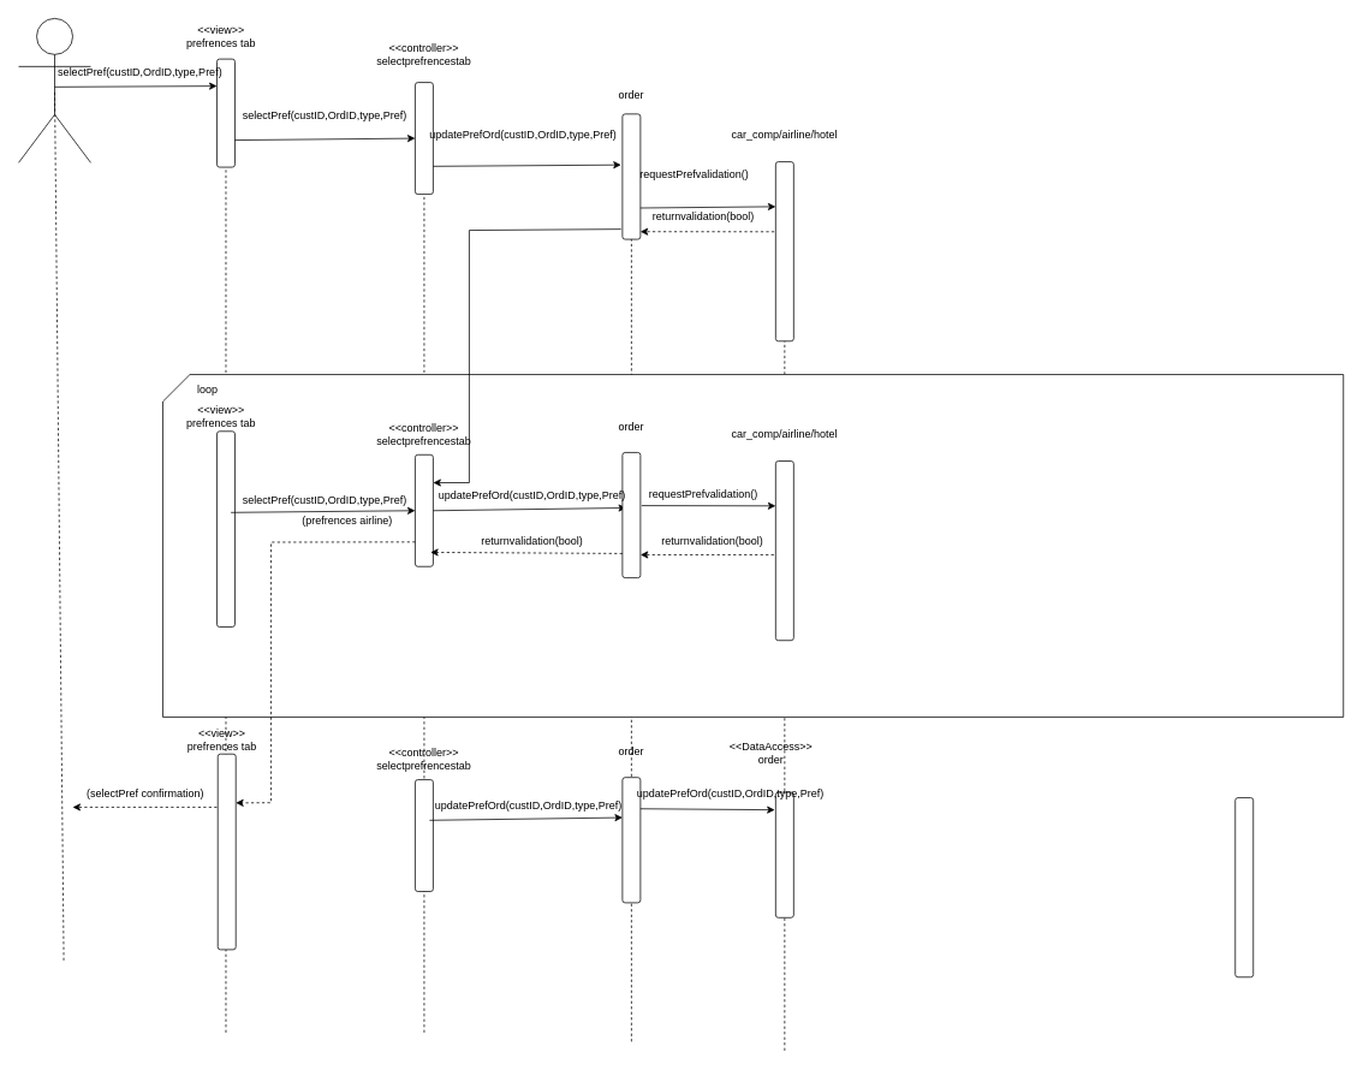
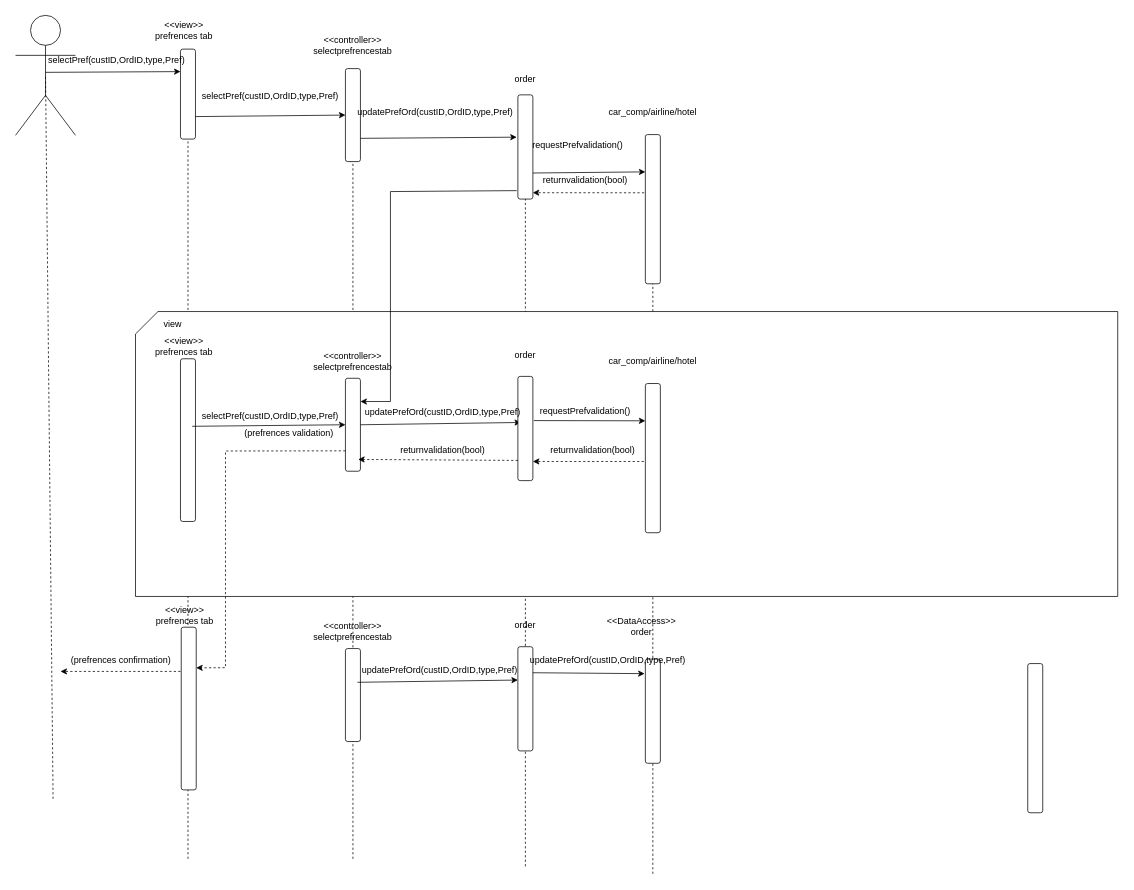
  <mxCell id="0" />
  <mxCell id="1" parent="0" />
  <mxCell id="2" value="" style="shape=umlActor;verticalLabelPosition=bottom;verticalAlign=top;html=1;outlineConnect=0;" parent="1" vertex="1"><mxGeometry x="20" y="20" width="80" height="160" as="geometry" /></mxCell>
  <mxCell id="3" value="" style="rounded=1;whiteSpace=wrap;html=1;direction=south;" parent="1" vertex="1"><mxGeometry x="240" y="65" width="20" height="120" as="geometry" /></mxCell>
  <mxCell id="4" value="" style="rounded=1;whiteSpace=wrap;html=1;direction=south;" parent="1" vertex="1"><mxGeometry x="460" y="91" width="20" height="124" as="geometry" /></mxCell>
  <mxCell id="5" value="" style="rounded=1;whiteSpace=wrap;html=1;direction=south;" parent="1" vertex="1"><mxGeometry x="690" y="126" width="20" height="139" as="geometry" /></mxCell>
  <mxCell id="6" value="" style="rounded=1;whiteSpace=wrap;html=1;direction=south;" parent="1" vertex="1"><mxGeometry x="860" y="179" width="20" height="199" as="geometry" /></mxCell>
  <mxCell id="7" value="&amp;lt;&amp;lt;view&amp;gt;&amp;gt;&lt;div&gt;prefrences tab&lt;/div&gt;" style="text;html=1;align=center;verticalAlign=middle;whiteSpace=wrap;rounded=0;" parent="1" vertex="1"><mxGeometry x="170" y="25" width="150" height="30" as="geometry" /></mxCell>
  <mxCell id="8" value="&amp;lt;&amp;lt;controller&amp;gt;&amp;gt;&lt;div&gt;selectprefrencestab&lt;/div&gt;" style="text;html=1;align=center;verticalAlign=middle;whiteSpace=wrap;rounded=0;" parent="1" vertex="1"><mxGeometry x="440" y="45" width="60" height="30" as="geometry" /></mxCell>
  <mxCell id="9" value="order" style="text;html=1;align=center;verticalAlign=middle;whiteSpace=wrap;rounded=0;" parent="1" vertex="1"><mxGeometry x="670" y="91" width="60" height="30" as="geometry" /></mxCell>
  <mxCell id="10" value="car_comp/airline/hotel" style="text;html=1;align=center;verticalAlign=middle;whiteSpace=wrap;rounded=0;" parent="1" vertex="1"><mxGeometry x="840" y="135" width="60" height="30" as="geometry" /></mxCell>
  <mxCell id="11" value="" style="endArrow=none;dashed=1;html=1;rounded=0;entryX=0.5;entryY=0.5;entryDx=0;entryDy=0;entryPerimeter=0;" parent="1" target="2" edge="1"><mxGeometry width="50" height="50" relative="1" as="geometry"><mxPoint x="70" y="1065" as="sourcePoint" /><mxPoint x="470" y="195" as="targetPoint" /><Array as="points"><mxPoint x="70" y="1055" /></Array></mxGeometry></mxCell>
  <mxCell id="12" value="" style="endArrow=none;dashed=1;html=1;rounded=0;entryX=1;entryY=0.5;entryDx=0;entryDy=0;" parent="1" target="3" edge="1"><mxGeometry width="50" height="50" relative="1" as="geometry"><mxPoint x="250" y="1145" as="sourcePoint" /><mxPoint x="249.5" y="175" as="targetPoint" /></mxGeometry></mxCell>
  <mxCell id="13" value="" style="endArrow=none;dashed=1;html=1;rounded=0;entryX=1;entryY=0.5;entryDx=0;entryDy=0;" parent="1" target="4" edge="1"><mxGeometry width="50" height="50" relative="1" as="geometry"><mxPoint x="470" y="1145" as="sourcePoint" /><mxPoint x="470" y="204" as="targetPoint" /></mxGeometry></mxCell>
  <mxCell id="14" value="" style="endArrow=none;dashed=1;html=1;rounded=0;entryX=1;entryY=0.5;entryDx=0;entryDy=0;" parent="1" target="5" edge="1"><mxGeometry width="50" height="50" relative="1" as="geometry"><mxPoint x="700" y="1155" as="sourcePoint" /><mxPoint x="700" y="266" as="targetPoint" /></mxGeometry></mxCell>
  <mxCell id="15" value="" style="endArrow=none;dashed=1;html=1;rounded=0;entryX=1;entryY=0.5;entryDx=0;entryDy=0;" parent="1" target="6" edge="1"><mxGeometry width="50" height="50" relative="1" as="geometry"><mxPoint x="870" y="1165" as="sourcePoint" /><mxPoint x="870" y="340" as="targetPoint" /></mxGeometry></mxCell>
  <mxCell id="16" value="" style="endArrow=classic;html=1;rounded=0;exitX=0.5;exitY=0.5;exitDx=0;exitDy=0;exitPerimeter=0;entryX=0.25;entryY=1;entryDx=0;entryDy=0;" parent="1" target="3" edge="1"><mxGeometry width="50" height="50" relative="1" as="geometry"><mxPoint x="60" y="96" as="sourcePoint" /><mxPoint x="240" y="123" as="targetPoint" /></mxGeometry></mxCell>
  <mxCell id="17" value="selectPref(custID,OrdID,type,Pref)" style="text;html=1;align=center;verticalAlign=middle;whiteSpace=wrap;rounded=0;" parent="1" vertex="1"><mxGeometry x="125" y="65" width="60" height="30" as="geometry" /></mxCell>
  <mxCell id="18" value="" style="endArrow=classic;html=1;rounded=0;exitX=0.75;exitY=0;exitDx=0;exitDy=0;entryX=0.5;entryY=1;entryDx=0;entryDy=0;" parent="1" source="3" target="4" edge="1"><mxGeometry width="50" height="50" relative="1" as="geometry"><mxPoint x="310" y="425" as="sourcePoint" /><mxPoint x="380" y="140" as="targetPoint" /></mxGeometry></mxCell>
  <mxCell id="19" value="selectPref(custID,OrdID,type,Pref)" style="text;html=1;align=center;verticalAlign=middle;whiteSpace=wrap;rounded=0;" parent="1" vertex="1"><mxGeometry x="330" y="113" width="60" height="30" as="geometry" /></mxCell>
  <mxCell id="20" value="" style="endArrow=classic;html=1;rounded=0;exitX=0.75;exitY=0;exitDx=0;exitDy=0;entryX=0.406;entryY=1.079;entryDx=0;entryDy=0;entryPerimeter=0;" parent="1" source="4" target="5" edge="1"><mxGeometry width="50" height="50" relative="1" as="geometry"><mxPoint x="500" y="435" as="sourcePoint" /><mxPoint x="550" y="385" as="targetPoint" /></mxGeometry></mxCell>
  <mxCell id="21" value="updatePrefOrd(custID,OrdID,type,Pref)" style="text;html=1;align=center;verticalAlign=middle;whiteSpace=wrap;rounded=0;" parent="1" vertex="1"><mxGeometry x="550" y="135" width="60" height="30" as="geometry" /></mxCell>
  <mxCell id="22" value="" style="endArrow=classic;html=1;rounded=0;exitX=0.75;exitY=0;exitDx=0;exitDy=0;entryX=0.25;entryY=1;entryDx=0;entryDy=0;" parent="1" source="5" target="6" edge="1"><mxGeometry width="50" height="50" relative="1" as="geometry"><mxPoint x="340" y="435" as="sourcePoint" /><mxPoint x="390" y="385" as="targetPoint" /></mxGeometry></mxCell>
  <mxCell id="23" value="requestPrefvalidation()" style="text;html=1;align=center;verticalAlign=middle;whiteSpace=wrap;rounded=0;" parent="1" vertex="1"><mxGeometry x="740" y="179" width="60" height="30" as="geometry" /></mxCell>
  <mxCell id="24" value="" style="html=1;labelBackgroundColor=#ffffff;startArrow=none;startFill=0;startSize=6;endArrow=classic;endFill=1;endSize=6;jettySize=auto;orthogonalLoop=1;strokeWidth=1;dashed=1;fontSize=14;rounded=0;exitX=0.39;exitY=1.079;exitDx=0;exitDy=0;exitPerimeter=0;entryX=0.939;entryY=0.007;entryDx=0;entryDy=0;entryPerimeter=0;" parent="1" source="6" target="5" edge="1"><mxGeometry width="60" height="60" relative="1" as="geometry"><mxPoint x="480" y="425" as="sourcePoint" /><mxPoint x="540" y="365" as="targetPoint" /></mxGeometry></mxCell>
  <mxCell id="25" value="returnvalidation(bool)" style="text;html=1;align=center;verticalAlign=middle;whiteSpace=wrap;rounded=0;" parent="1" vertex="1"><mxGeometry x="750" y="225" width="60" height="30" as="geometry" /></mxCell>
  <mxCell id="26" value="" style="shape=card;whiteSpace=wrap;html=1;" parent="1" vertex="1"><mxGeometry x="180" y="415" width="1310" height="380" as="geometry" /></mxCell>
  <mxCell id="27" value="" style="rounded=1;whiteSpace=wrap;html=1;direction=south;" parent="1" vertex="1"><mxGeometry x="240" y="478" width="20" height="217" as="geometry" /></mxCell>
  <mxCell id="28" value="" style="endArrow=classic;html=1;rounded=0;exitX=0.415;exitY=0.221;exitDx=0;exitDy=0;entryX=0.5;entryY=1;entryDx=0;entryDy=0;exitPerimeter=0;" parent="1" source="27" target="31" edge="1"><mxGeometry width="50" height="50" relative="1" as="geometry"><mxPoint x="310" y="838" as="sourcePoint" /><mxPoint x="380" y="553" as="targetPoint" /></mxGeometry></mxCell>
  <mxCell id="29" value="&amp;lt;&amp;lt;view&amp;gt;&amp;gt;&lt;div&gt;prefrences tab&lt;/div&gt;" style="text;html=1;align=center;verticalAlign=middle;whiteSpace=wrap;rounded=0;" parent="1" vertex="1"><mxGeometry x="170" y="447" width="150" height="30" as="geometry" /></mxCell>
  <mxCell id="30" value="&amp;lt;&amp;lt;controller&amp;gt;&amp;gt;&lt;div&gt;selectprefrencestab&lt;/div&gt;" style="text;html=1;align=center;verticalAlign=middle;whiteSpace=wrap;rounded=0;" parent="1" vertex="1"><mxGeometry x="440" y="466.5" width="60" height="30" as="geometry" /></mxCell>
  <mxCell id="31" value="" style="rounded=1;whiteSpace=wrap;html=1;direction=south;" parent="1" vertex="1"><mxGeometry x="460" y="504" width="20" height="124" as="geometry" /></mxCell>
  <mxCell id="32" value="" style="endArrow=classic;html=1;rounded=0;exitX=0.5;exitY=0;exitDx=0;exitDy=0;entryX=0.442;entryY=0.793;entryDx=0;entryDy=0;entryPerimeter=0;" parent="1" source="31" target="33" edge="1"><mxGeometry width="50" height="50" relative="1" as="geometry"><mxPoint x="500" y="795" as="sourcePoint" /><mxPoint x="688" y="505" as="targetPoint" /></mxGeometry></mxCell>
  <mxCell id="33" value="" style="rounded=1;whiteSpace=wrap;html=1;direction=south;" parent="1" vertex="1"><mxGeometry x="690" y="501.5" width="20" height="139" as="geometry" /></mxCell>
  <mxCell id="34" value="" style="endArrow=classic;html=1;rounded=0;exitX=0.424;exitY=-0.064;exitDx=0;exitDy=0;entryX=0.25;entryY=1;entryDx=0;entryDy=0;exitPerimeter=0;" parent="1" source="33" target="35" edge="1"><mxGeometry width="50" height="50" relative="1" as="geometry"><mxPoint x="340" y="795" as="sourcePoint" /><mxPoint x="390" y="745" as="targetPoint" /></mxGeometry></mxCell>
  <mxCell id="35" value="" style="rounded=1;whiteSpace=wrap;html=1;direction=south;" parent="1" vertex="1"><mxGeometry x="860" y="511" width="20" height="199" as="geometry" /></mxCell>
  <mxCell id="36" value="order" style="text;html=1;align=center;verticalAlign=middle;whiteSpace=wrap;rounded=0;" parent="1" vertex="1"><mxGeometry x="670" y="458" width="60" height="30" as="geometry" /></mxCell>
  <mxCell id="37" value="car_comp/airline/hotel" style="text;html=1;align=center;verticalAlign=middle;whiteSpace=wrap;rounded=0;" parent="1" vertex="1"><mxGeometry x="840" y="466.5" width="60" height="30" as="geometry" /></mxCell>
- <mxCell id="38" value="loop" style="text;html=1;align=center;verticalAlign=middle;whiteSpace=wrap;rounded=0;" parent="1" vertex="1"><mxGeometry x="200" y="417" width="60" height="30" as="geometry" /></mxCell>
+ <mxCell id="38" value="view" style="text;html=1;align=center;verticalAlign=middle;whiteSpace=wrap;rounded=0;" parent="1" vertex="1"><mxGeometry x="200" y="417" width="60" height="30" as="geometry" /></mxCell>
  <mxCell id="39" value="" style="endArrow=classic;html=1;rounded=0;exitX=0.919;exitY=1.079;exitDx=0;exitDy=0;exitPerimeter=0;entryX=0.25;entryY=0;entryDx=0;entryDy=0;" parent="1" source="5" target="31" edge="1"><mxGeometry width="50" height="50" relative="1" as="geometry"><mxPoint x="480" y="485" as="sourcePoint" /><mxPoint x="530" y="375" as="targetPoint" /><Array as="points"><mxPoint x="520" y="255" /><mxPoint x="520" y="535" /></Array></mxGeometry></mxCell>
  <mxCell id="40" value="selectPref(custID,OrdID,type,Pref)" style="text;html=1;align=center;verticalAlign=middle;whiteSpace=wrap;rounded=0;" parent="1" vertex="1"><mxGeometry x="330" y="540" width="60" height="30" as="geometry" /></mxCell>
  <mxCell id="41" value="updatePrefOrd(custID,OrdID,type,Pref)" style="text;html=1;align=center;verticalAlign=middle;whiteSpace=wrap;rounded=0;" parent="1" vertex="1"><mxGeometry x="560" y="535" width="60" height="30" as="geometry" /></mxCell>
  <mxCell id="42" value="requestPrefvalidation()" style="text;html=1;align=center;verticalAlign=middle;whiteSpace=wrap;rounded=0;" parent="1" vertex="1"><mxGeometry x="750" y="535" width="60" height="26" as="geometry" /></mxCell>
  <mxCell id="43" value="returnvalidation(bool)" style="text;html=1;align=center;verticalAlign=middle;whiteSpace=wrap;rounded=0;" parent="1" vertex="1"><mxGeometry x="760" y="585" width="60" height="30" as="geometry" /></mxCell>
  <mxCell id="44" value="" style="html=1;labelBackgroundColor=#ffffff;startArrow=none;startFill=0;startSize=6;endArrow=classic;endFill=1;endSize=6;jettySize=auto;orthogonalLoop=1;strokeWidth=1;dashed=1;fontSize=14;rounded=0;exitX=0.39;exitY=1.079;exitDx=0;exitDy=0;exitPerimeter=0;entryX=0.939;entryY=0.007;entryDx=0;entryDy=0;entryPerimeter=0;" parent="1" edge="1"><mxGeometry width="60" height="60" relative="1" as="geometry"><mxPoint x="858" y="615" as="sourcePoint" /><mxPoint x="710" y="615" as="targetPoint" /></mxGeometry></mxCell>
  <mxCell id="45" value="" style="html=1;labelBackgroundColor=#ffffff;startArrow=none;startFill=0;startSize=6;endArrow=classic;endFill=1;endSize=6;jettySize=auto;orthogonalLoop=1;strokeWidth=1;dashed=1;fontSize=14;rounded=0;exitX=0.39;exitY=1.079;exitDx=0;exitDy=0;exitPerimeter=0;entryX=0.873;entryY=0.15;entryDx=0;entryDy=0;entryPerimeter=0;" parent="1" target="31" edge="1"><mxGeometry width="60" height="60" relative="1" as="geometry"><mxPoint x="690" y="613.57" as="sourcePoint" /><mxPoint x="542" y="613.57" as="targetPoint" /></mxGeometry></mxCell>
  <mxCell id="46" value="returnvalidation(bool)" style="text;html=1;align=center;verticalAlign=middle;whiteSpace=wrap;rounded=0;" parent="1" vertex="1"><mxGeometry x="560" y="585" width="60" height="30" as="geometry" /></mxCell>
  <mxCell id="47" value="" style="html=1;labelBackgroundColor=#ffffff;startArrow=none;startFill=0;startSize=6;endArrow=classic;endFill=1;endSize=6;jettySize=auto;orthogonalLoop=1;strokeWidth=1;dashed=1;fontSize=14;rounded=0;exitX=0.39;exitY=1.079;exitDx=0;exitDy=0;exitPerimeter=0;entryX=0.25;entryY=0;entryDx=0;entryDy=0;" parent="1" target="49" edge="1"><mxGeometry width="60" height="60" relative="1" as="geometry"><mxPoint x="460" y="600.78" as="sourcePoint" /><mxPoint x="247" y="599.21" as="targetPoint" /><Array as="points"><mxPoint x="300" y="601" /><mxPoint x="300" y="890" /></Array></mxGeometry></mxCell>
- <mxCell id="48" value="(prefrences airline)" style="text;html=1;align=center;verticalAlign=middle;whiteSpace=wrap;rounded=0;" parent="1" vertex="1"><mxGeometry x="310" y="571.5" width="150" height="13.5" as="geometry" /></mxCell>
+ <mxCell id="48" value="(prefrences validation)" style="text;html=1;align=center;verticalAlign=middle;whiteSpace=wrap;rounded=0;" parent="1" vertex="1"><mxGeometry x="310" y="571.5" width="150" height="13.5" as="geometry" /></mxCell>
  <mxCell id="49" value="" style="rounded=1;whiteSpace=wrap;html=1;direction=south;" parent="1" vertex="1"><mxGeometry x="241" y="836" width="20" height="217" as="geometry" /></mxCell>
  <mxCell id="50" value="&amp;lt;&amp;lt;view&amp;gt;&amp;gt;&lt;div&gt;prefrences tab&lt;/div&gt;" style="text;html=1;align=center;verticalAlign=middle;whiteSpace=wrap;rounded=0;" parent="1" vertex="1"><mxGeometry x="171" y="805" width="150" height="30" as="geometry" /></mxCell>
  <mxCell id="51" value="" style="html=1;labelBackgroundColor=#ffffff;startArrow=none;startFill=0;startSize=6;endArrow=classic;endFill=1;endSize=6;jettySize=auto;orthogonalLoop=1;strokeWidth=1;dashed=1;fontSize=14;rounded=0;" parent="1" edge="1"><mxGeometry width="60" height="60" relative="1" as="geometry"><mxPoint x="240" y="895" as="sourcePoint" /><mxPoint x="80" y="895" as="targetPoint" /></mxGeometry></mxCell>
- <mxCell id="52" value="(selectPref confirmation)" style="text;html=1;align=center;verticalAlign=middle;whiteSpace=wrap;rounded=0;" parent="1" vertex="1"><mxGeometry x="61" y="865" width="200" height="30" as="geometry" /></mxCell>
+ <mxCell id="52" value="(prefrences confirmation)" style="text;html=1;align=center;verticalAlign=middle;whiteSpace=wrap;rounded=0;" parent="1" vertex="1"><mxGeometry x="61" y="865" width="200" height="30" as="geometry" /></mxCell>
  <mxCell id="53" value="" style="rounded=1;whiteSpace=wrap;html=1;direction=south;" vertex="1" parent="1"><mxGeometry x="1370" y="884.5" width="20" height="199" as="geometry" /></mxCell>
  <mxCell id="54" value="&amp;lt;&amp;lt;DataAccess&amp;gt;&amp;gt;&lt;div&gt;order&lt;/div&gt;" style="text;html=1;align=center;verticalAlign=middle;whiteSpace=wrap;rounded=0;" vertex="1" parent="1"><mxGeometry x="825" y="820" width="60" height="30" as="geometry" /></mxCell>
  <mxCell id="55" value="" style="rounded=1;whiteSpace=wrap;html=1;direction=south;" vertex="1" parent="1"><mxGeometry x="860" y="878.5" width="20" height="139" as="geometry" /></mxCell>
  <mxCell id="56" value="" style="rounded=1;whiteSpace=wrap;html=1;direction=south;" vertex="1" parent="1"><mxGeometry x="460" y="864.5" width="20" height="124" as="geometry" /></mxCell>
  <mxCell id="57" value="&amp;lt;&amp;lt;controller&amp;gt;&amp;gt;&lt;div&gt;selectprefrencestab&lt;/div&gt;" style="text;html=1;align=center;verticalAlign=middle;whiteSpace=wrap;rounded=0;" vertex="1" parent="1"><mxGeometry x="440" y="827" width="60" height="30" as="geometry" /></mxCell>
  <mxCell id="58" value="" style="rounded=1;whiteSpace=wrap;html=1;direction=south;" vertex="1" parent="1"><mxGeometry x="690" y="862" width="20" height="139" as="geometry" /></mxCell>
  <mxCell id="59" value="order" style="text;html=1;align=center;verticalAlign=middle;whiteSpace=wrap;rounded=0;" vertex="1" parent="1"><mxGeometry x="670" y="818.5" width="60" height="30" as="geometry" /></mxCell>
  <mxCell id="60" value="" style="endArrow=classic;html=1;rounded=0;exitX=0.5;exitY=0;exitDx=0;exitDy=0;entryX=0.442;entryY=0.793;entryDx=0;entryDy=0;entryPerimeter=0;" edge="1" parent="1"><mxGeometry width="50" height="50" relative="1" as="geometry"><mxPoint x="476" y="909.5" as="sourcePoint" /><mxPoint x="690" y="906.5" as="targetPoint" /></mxGeometry></mxCell>
  <mxCell id="61" value="updatePrefOrd(custID,OrdID,type,Pref)" style="text;html=1;align=center;verticalAlign=middle;whiteSpace=wrap;rounded=0;" vertex="1" parent="1"><mxGeometry x="556" y="878.5" width="60" height="30" as="geometry" /></mxCell>
  <mxCell id="62" value="" style="endArrow=classic;html=1;rounded=0;exitX=0.25;exitY=0;exitDx=0;exitDy=0;entryX=0.14;entryY=1.05;entryDx=0;entryDy=0;entryPerimeter=0;" edge="1" parent="1" source="58" target="55"><mxGeometry width="50" height="50" relative="1" as="geometry"><mxPoint x="486" y="919.5" as="sourcePoint" /><mxPoint x="700" y="916.5" as="targetPoint" /></mxGeometry></mxCell>
  <mxCell id="63" value="updatePrefOrd(custID,OrdID,type,Pref)" style="text;html=1;align=center;verticalAlign=middle;whiteSpace=wrap;rounded=0;" vertex="1" parent="1"><mxGeometry x="760" y="865" width="100" height="30" as="geometry" /></mxCell>
